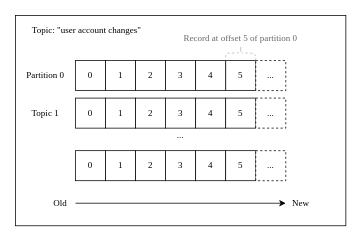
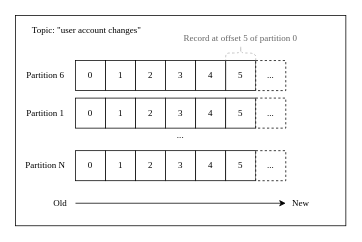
  <mxCell id="0" />
  <mxCell id="1" parent="0" />
  <mxCell id="2" value="" style="rounded=0;whiteSpace=wrap;html=1;fontFamily=Ubuntu;" vertex="1" parent="1"><mxGeometry x="20" y="20" width="440" height="280" as="geometry" /></mxCell>
  <mxCell id="3" value="5" style="rounded=0;whiteSpace=wrap;html=1;fontFamily=Ubuntu;" vertex="1" parent="1"><mxGeometry x="300" y="80" width="40" height="40" as="geometry" /></mxCell>
  <mxCell id="4" value="Topic: &quot;user account changes&quot;" style="text;html=1;strokeColor=none;fillColor=none;align=center;verticalAlign=middle;whiteSpace=wrap;rounded=0;fontFamily=Ubuntu;" vertex="1" parent="1"><mxGeometry x="30" y="30" width="170" height="20" as="geometry" /></mxCell>
  <mxCell id="5" value="..." style="text;html=1;strokeColor=none;fillColor=none;align=center;verticalAlign=middle;whiteSpace=wrap;rounded=0;fontFamily=Ubuntu;" vertex="1" parent="1"><mxGeometry x="20" y="170" width="440" height="20" as="geometry" /></mxCell>
- <mxCell id="6" value="Partition 0" style="text;html=1;strokeColor=none;fillColor=none;align=center;verticalAlign=middle;whiteSpace=wrap;rounded=0;fontFamily=Ubuntu;" vertex="1" parent="1"><mxGeometry x="20" y="90" width="80" height="20" as="geometry" /></mxCell>
- <mxCell id="7" value="Topic 1" style="text;html=1;strokeColor=none;fillColor=none;align=center;verticalAlign=middle;whiteSpace=wrap;rounded=0;fontFamily=Ubuntu;" vertex="1" parent="1"><mxGeometry x="20" y="140" width="80" height="20" as="geometry" /></mxCell>
+ <mxCell id="6" value="Partition 6" style="text;html=1;strokeColor=none;fillColor=none;align=center;verticalAlign=middle;whiteSpace=wrap;rounded=0;fontFamily=Ubuntu;" vertex="1" parent="1"><mxGeometry x="20" y="90" width="80" height="20" as="geometry" /></mxCell>
+ <mxCell id="7" value="Partition 1" style="text;html=1;strokeColor=none;fillColor=none;align=center;verticalAlign=middle;whiteSpace=wrap;rounded=0;fontFamily=Ubuntu;" vertex="1" parent="1"><mxGeometry x="20" y="140" width="80" height="20" as="geometry" /></mxCell>
+ <mxCell id="8" value="Partition N" style="text;html=1;strokeColor=none;fillColor=none;align=center;verticalAlign=middle;whiteSpace=wrap;rounded=0;fontFamily=Ubuntu;" vertex="1" parent="1"><mxGeometry x="20" y="210" width="80" height="20" as="geometry" /></mxCell>
  <mxCell id="9" value="0" style="rounded=0;whiteSpace=wrap;html=1;fontFamily=Ubuntu;" vertex="1" parent="1"><mxGeometry x="100" y="80" width="40" height="40" as="geometry" /></mxCell>
  <mxCell id="10" value="1" style="rounded=0;whiteSpace=wrap;html=1;fontFamily=Ubuntu;" vertex="1" parent="1"><mxGeometry x="140" y="80" width="40" height="40" as="geometry" /></mxCell>
  <mxCell id="11" value="3" style="rounded=0;whiteSpace=wrap;html=1;fontFamily=Ubuntu;" vertex="1" parent="1"><mxGeometry x="220" y="80" width="40" height="40" as="geometry" /></mxCell>
  <mxCell id="12" value="4" style="rounded=0;whiteSpace=wrap;html=1;fontFamily=Ubuntu;" vertex="1" parent="1"><mxGeometry x="260" y="80" width="40" height="40" as="geometry" /></mxCell>
  <mxCell id="13" value="2" style="rounded=0;whiteSpace=wrap;html=1;fontFamily=Ubuntu;" vertex="1" parent="1"><mxGeometry x="180" y="80" width="40" height="40" as="geometry" /></mxCell>
  <mxCell id="14" value="..." style="rounded=0;whiteSpace=wrap;html=1;fontFamily=Ubuntu;dashed=1;" vertex="1" parent="1"><mxGeometry x="340" y="80" width="40" height="40" as="geometry" /></mxCell>
  <mxCell id="15" value="0" style="rounded=0;whiteSpace=wrap;html=1;fontFamily=Ubuntu;" vertex="1" parent="1"><mxGeometry x="100" y="130" width="40" height="40" as="geometry" /></mxCell>
  <mxCell id="16" value="1" style="rounded=0;whiteSpace=wrap;html=1;fontFamily=Ubuntu;" vertex="1" parent="1"><mxGeometry x="140" y="130" width="40" height="40" as="geometry" /></mxCell>
  <mxCell id="17" value="3" style="rounded=0;whiteSpace=wrap;html=1;fontFamily=Ubuntu;" vertex="1" parent="1"><mxGeometry x="220" y="130" width="40" height="40" as="geometry" /></mxCell>
  <mxCell id="18" value="4" style="rounded=0;whiteSpace=wrap;html=1;fontFamily=Ubuntu;" vertex="1" parent="1"><mxGeometry x="260" y="130" width="40" height="40" as="geometry" /></mxCell>
  <mxCell id="19" value="2" style="rounded=0;whiteSpace=wrap;html=1;fontFamily=Ubuntu;" vertex="1" parent="1"><mxGeometry x="180" y="130" width="40" height="40" as="geometry" /></mxCell>
  <mxCell id="20" value="5" style="rounded=0;whiteSpace=wrap;html=1;fontFamily=Ubuntu;" vertex="1" parent="1"><mxGeometry x="300" y="130" width="40" height="40" as="geometry" /></mxCell>
  <mxCell id="21" value="..." style="rounded=0;whiteSpace=wrap;html=1;fontFamily=Ubuntu;dashed=1;" vertex="1" parent="1"><mxGeometry x="340" y="130" width="40" height="40" as="geometry" /></mxCell>
  <mxCell id="22" value="0" style="rounded=0;whiteSpace=wrap;html=1;fontFamily=Ubuntu;" vertex="1" parent="1"><mxGeometry x="100" y="200" width="40" height="40" as="geometry" /></mxCell>
  <mxCell id="23" value="1" style="rounded=0;whiteSpace=wrap;html=1;fontFamily=Ubuntu;" vertex="1" parent="1"><mxGeometry x="140" y="200" width="40" height="40" as="geometry" /></mxCell>
  <mxCell id="24" value="3" style="rounded=0;whiteSpace=wrap;html=1;fontFamily=Ubuntu;" vertex="1" parent="1"><mxGeometry x="220" y="200" width="40" height="40" as="geometry" /></mxCell>
  <mxCell id="25" value="4" style="rounded=0;whiteSpace=wrap;html=1;fontFamily=Ubuntu;" vertex="1" parent="1"><mxGeometry x="260" y="200" width="40" height="40" as="geometry" /></mxCell>
  <mxCell id="26" value="2" style="rounded=0;whiteSpace=wrap;html=1;fontFamily=Ubuntu;" vertex="1" parent="1"><mxGeometry x="180" y="200" width="40" height="40" as="geometry" /></mxCell>
  <mxCell id="27" value="5" style="rounded=0;whiteSpace=wrap;html=1;fontFamily=Ubuntu;" vertex="1" parent="1"><mxGeometry x="300" y="200" width="40" height="40" as="geometry" /></mxCell>
  <mxCell id="28" value="..." style="rounded=0;whiteSpace=wrap;html=1;fontFamily=Ubuntu;dashed=1;" vertex="1" parent="1"><mxGeometry x="340" y="200" width="40" height="40" as="geometry" /></mxCell>
  <mxCell id="29" value="" style="endArrow=classic;html=1;fontFamily=Ubuntu;" edge="1" parent="1"><mxGeometry width="50" height="50" relative="1" as="geometry"><mxPoint x="100" y="270" as="sourcePoint" /><mxPoint x="380" y="270" as="targetPoint" /></mxGeometry></mxCell>
  <mxCell id="30" value="Old" style="text;html=1;strokeColor=none;fillColor=none;align=center;verticalAlign=middle;whiteSpace=wrap;rounded=0;fontFamily=Ubuntu;" vertex="1" parent="1"><mxGeometry x="60" y="260" width="40" height="20" as="geometry" /></mxCell>
  <mxCell id="31" value="New" style="text;html=1;strokeColor=none;fillColor=none;align=center;verticalAlign=middle;whiteSpace=wrap;rounded=0;fontFamily=Ubuntu;" vertex="1" parent="1"><mxGeometry x="380" y="260" width="40" height="20" as="geometry" /></mxCell>
  <mxCell id="32" value="" style="shape=curlyBracket;whiteSpace=wrap;html=1;rounded=1;dashed=1;strokeColor=#B3B3B3;fontFamily=Ubuntu;rotation=90;fontColor=#666666;" vertex="1" parent="1"><mxGeometry x="310" y="50" width="20" height="40" as="geometry" /></mxCell>
  <mxCell id="33" value="Record at offset 5 of partition 0" style="text;html=1;strokeColor=none;fillColor=none;align=center;verticalAlign=middle;whiteSpace=wrap;rounded=0;fontFamily=Ubuntu;fontColor=#666666;" vertex="1" parent="1"><mxGeometry x="230" y="40" width="180" height="20" as="geometry" /></mxCell>
